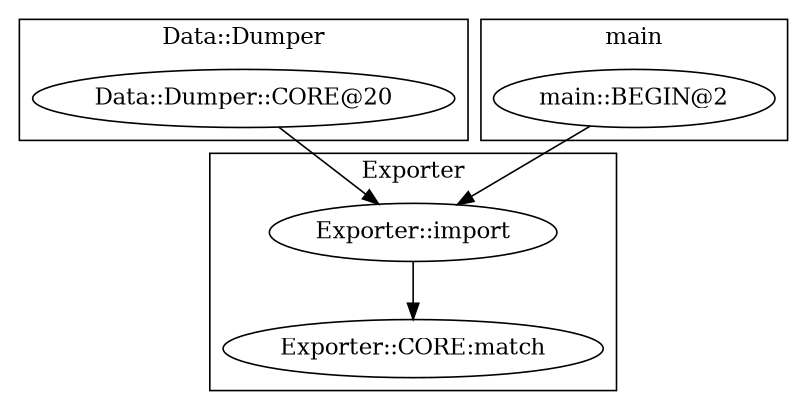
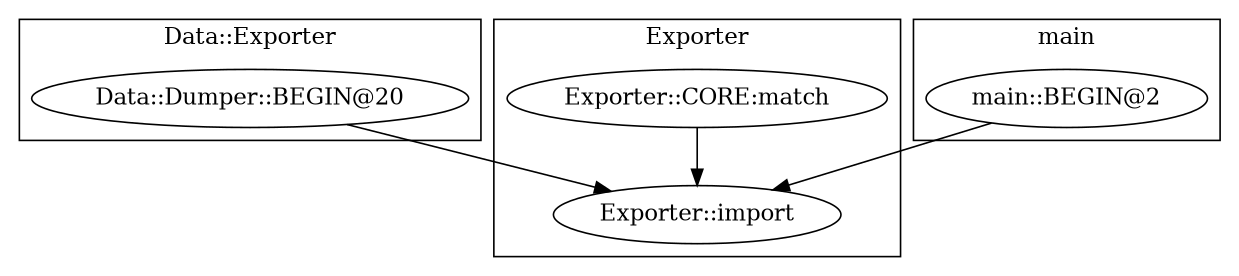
  digraph {
-   "Data::Dumper::BEGIN@20" [label="Data::Dumper::CORE@20"]
+   "Data::Dumper::BEGIN@20"
    "Exporter::import"
    "Exporter::CORE:match"
    n4 [label="main::BEGIN@2"]
    subgraph cluster_1 {
-     label="Data::Dumper"
+     label="Data::Exporter"
      "Data::Dumper::BEGIN@20"
    }
    subgraph cluster_2 {
      label=Exporter
      "Exporter::import"
      "Exporter::CORE:match"
    }
    subgraph cluster_3 {
      label=main
      n4
    }
    "Data::Dumper::BEGIN@20" -> "Exporter::import"
-   "Exporter::import" -> "Exporter::CORE:match"
+   "Exporter::CORE:match" -> "Exporter::import"
    n4 -> "Exporter::import"
  }
